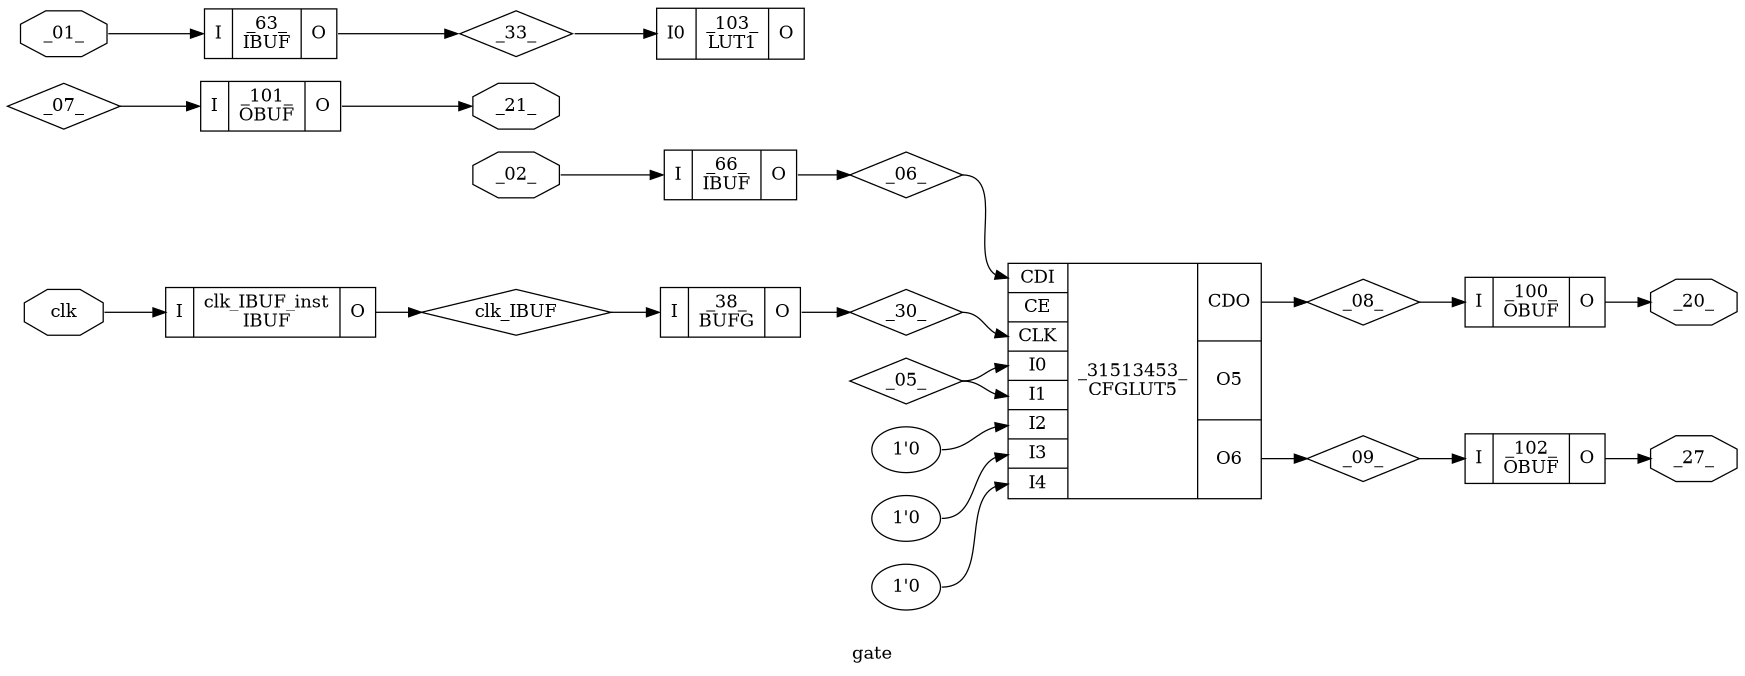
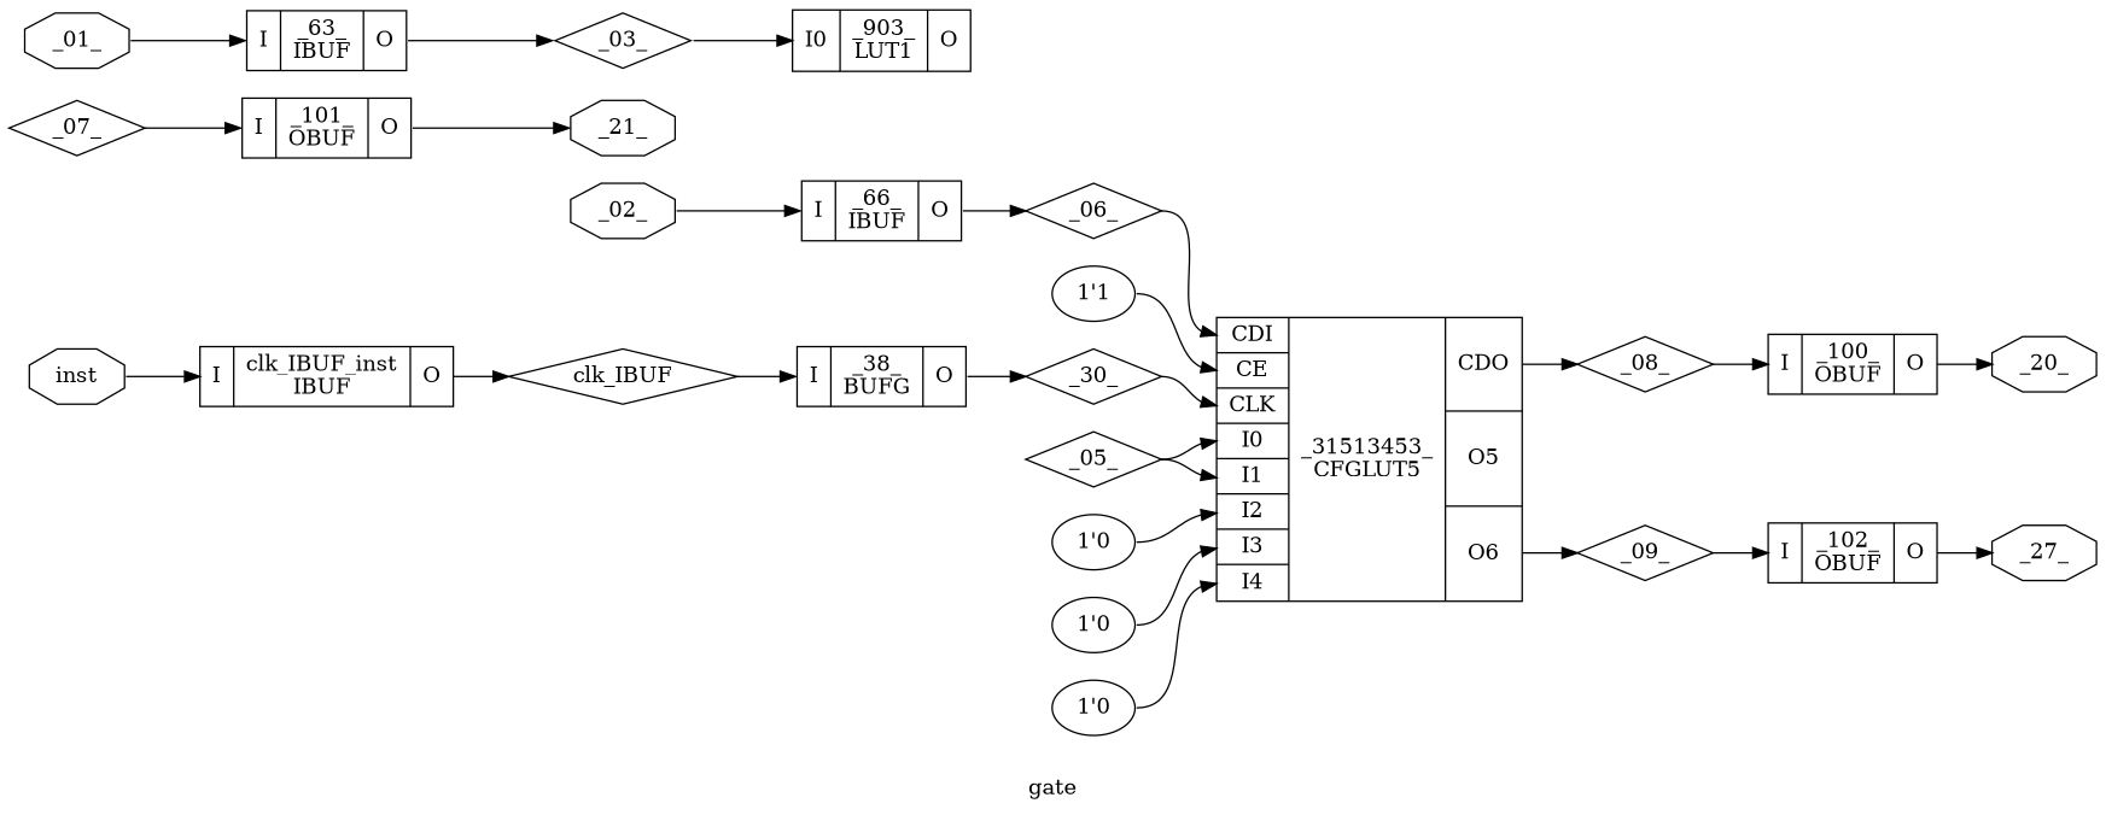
  digraph {
    label=gate
    rankdir=LR
    remincross=true
    node [color=black fontcolor=black shape=record]
    edge [color=black fontcolor=black headport=w tailport=e]
    n1 [label=clk_IBUF shape=diamond]
    n2 [label="{{<p15> I}|_38_\nBUFG|{<p16> O}}" color="" fontcolor=""]
    n3 [label=_30_ shape=diamond]
    n4 [label="{{<p21> CDI|<p22> CE|<p23> CLK|<p24> I0|<p25> I1|<p26> I2|<p27> I3|<p28> I4}|_31513453_\nCFGLUT5|{<p29> CDO|<p30> O5|<p31> O6}}" color="" fontcolor=""]
    n5 [label=_09_ shape=diamond]
    n6 [label=_08_ shape=diamond]
    n7 [label="{{<p15> I}|_102_\nOBUF|{<p16> O}}" color="" fontcolor=""]
    n8 [label=_27_ shape=octagon]
    n9 [label="{{<p15> I}|_100_\nOBUF|{<p16> O}}" color="" fontcolor=""]
    n10 [label=_20_ shape=octagon]
    n11 [label=_07_ shape=diamond]
    n12 [label="{{<p15> I}|_101_\nOBUF|{<p16> O}}" color="" fontcolor=""]
    n13 [label=_21_ shape=octagon]
    n14 [label=_06_ shape=diamond]
    n15 [label=_05_ shape=diamond]
-   n16 [label=_33_ shape=diamond]
-   n17 [label="{{<p24> I0}|_103_\nLUT1|{<p16> O}}" color="" fontcolor=""]
+   n16 [label=_03_ shape=diamond]
+   n17 [label="{{<p24> I0}|_903_\nLUT1|{<p16> O}}" color="" fontcolor=""]
    n18 [label=_02_ shape=octagon]
    n19 [label="{{<p15> I}|_66_\nIBUF|{<p16> O}}" color="" fontcolor=""]
    n20 [label=_01_ shape=octagon]
    n21 [label="{{<p15> I}|_63_\nIBUF|{<p16> O}}" color="" fontcolor=""]
-   n22 [label=clk shape=octagon]
+   n22 [label=inst shape=octagon]
    n23 [label="{{<p15> I}|clk_IBUF_inst\nIBUF|{<p16> O}}" color="" fontcolor=""]
    n24 [label="1'0" color="" fontcolor="" shape=""]
    n25 [label="1'0" color="" fontcolor="" shape=""]
    n26 [label="1'0" color="" fontcolor="" shape=""]
+   n27 [label="1'1" color="" fontcolor="" shape=""]
    n1 -> n2 [headport="p15:w"]
    n2 -> n3 [tailport="p16:e"]
    n3 -> n4 [headport="p23:w"]
    n4 -> n5 [tailport="p31:e"]
    n4 -> n6 [tailport="p29:e"]
    n5 -> n7 [headport="p15:w"]
    n6 -> n9 [headport="p15:w"]
    n7 -> n8 [tailport="p16:e"]
    n9 -> n10 [tailport="p16:e"]
    n11 -> n12 [headport="p15:w"]
    n12 -> n13 [tailport="p16:e"]
    n14 -> n4 [headport="p21:w"]
    n15 -> n4 [headport="p24:w"]
    n15 -> n4 [headport="p25:w"]
    n16 -> n17 [headport="p24:w"]
    n18 -> n19 [headport="p15:w"]
    n19 -> n14 [tailport="p16:e"]
    n20 -> n21 [headport="p15:w"]
    n21 -> n16 [tailport="p16:e"]
    n22 -> n23 [headport="p15:w"]
    n23 -> n1 [tailport="p16:e"]
    n24 -> n4 [headport="p28:w"]
    n25 -> n4 [headport="p27:w"]
    n26 -> n4 [headport="p26:w"]
+   n27 -> n4 [headport="p22:w"]
  }
